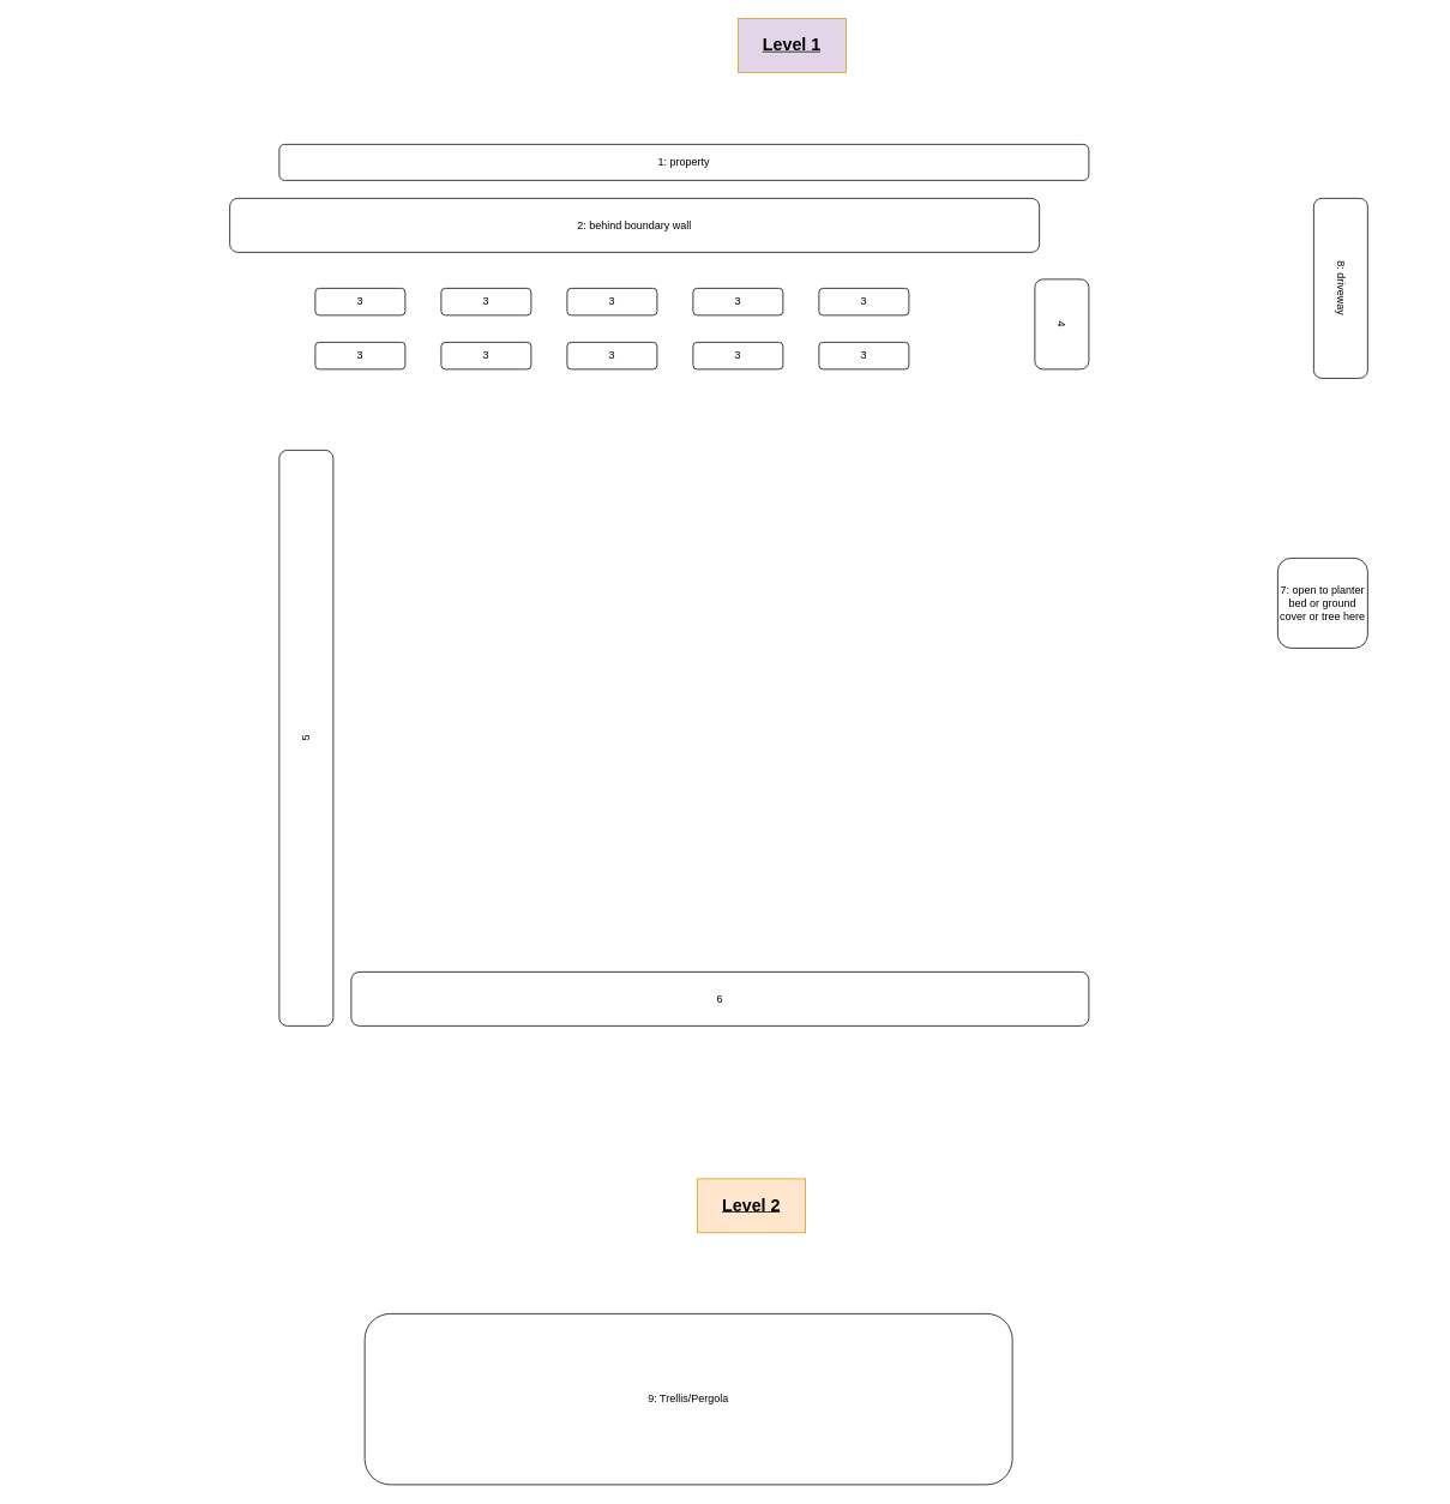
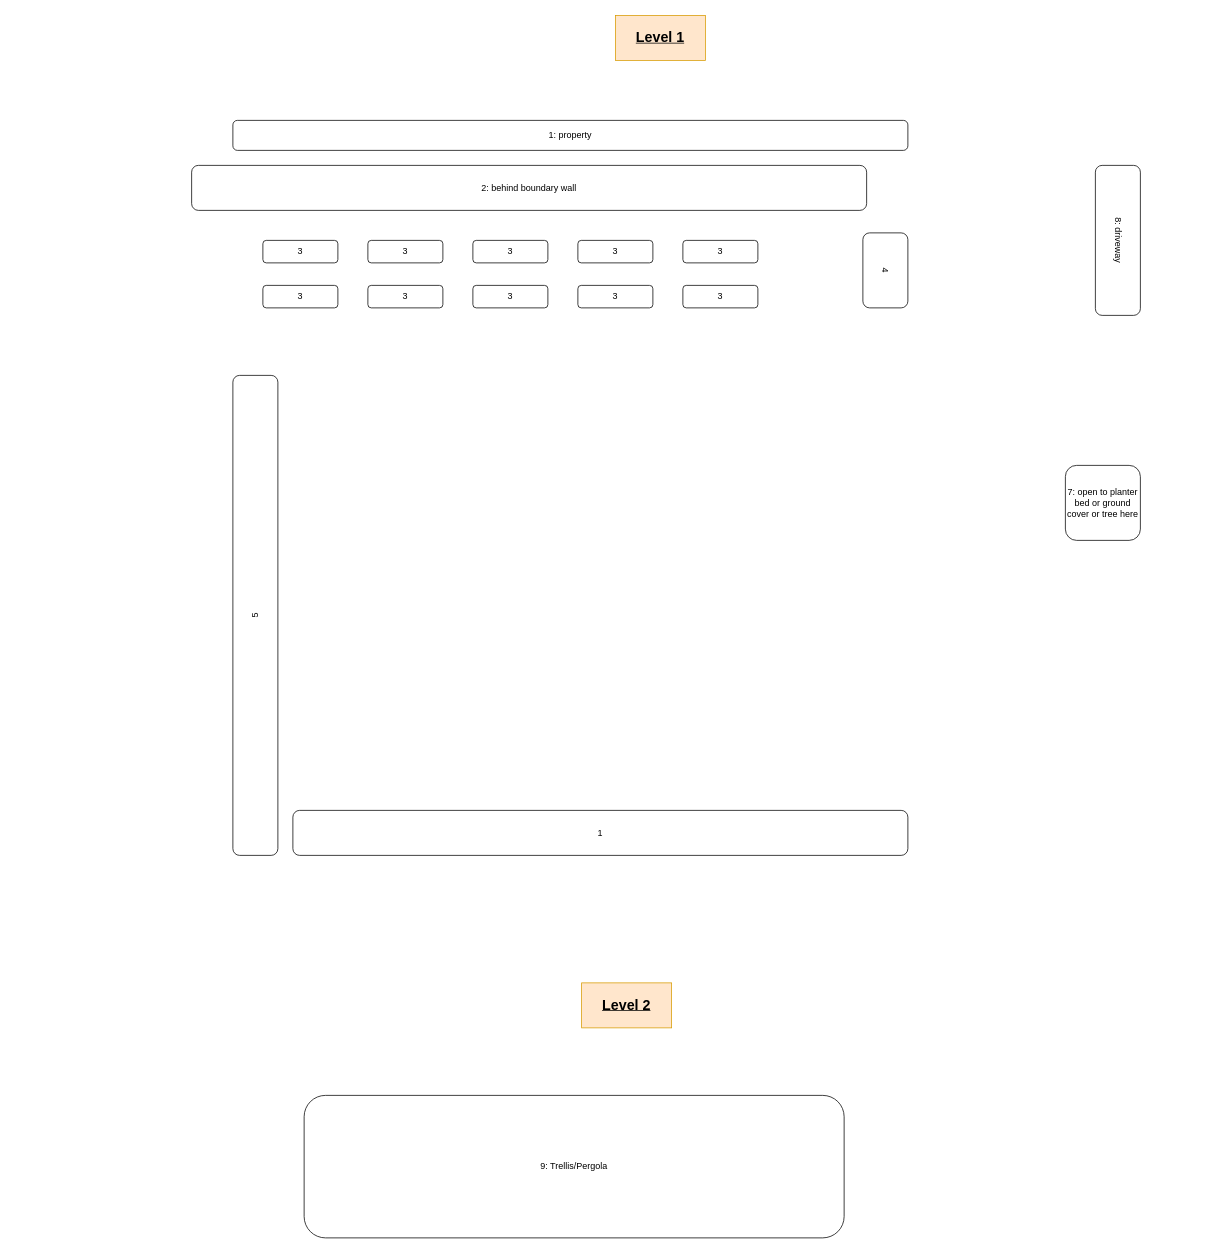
  <mxCell id="0" />
  <mxCell id="1" parent="0" />
  <mxCell id="2" value="3" style="rounded=1;whiteSpace=wrap;html=1;" parent="1" vertex="1"><mxGeometry x="350" y="320" width="100" height="30" as="geometry" /></mxCell>
  <mxCell id="3" value="3" style="rounded=1;whiteSpace=wrap;html=1;" parent="1" vertex="1"><mxGeometry x="350" y="380" width="100" height="30" as="geometry" /></mxCell>
  <mxCell id="4" value="3" style="rounded=1;whiteSpace=wrap;html=1;" parent="1" vertex="1"><mxGeometry x="490" y="320" width="100" height="30" as="geometry" /></mxCell>
  <mxCell id="5" value="3" style="rounded=1;whiteSpace=wrap;html=1;" parent="1" vertex="1"><mxGeometry x="490" y="380" width="100" height="30" as="geometry" /></mxCell>
  <mxCell id="6" value="3" style="rounded=1;whiteSpace=wrap;html=1;" parent="1" vertex="1"><mxGeometry x="630" y="320" width="100" height="30" as="geometry" /></mxCell>
  <mxCell id="7" value="3" style="rounded=1;whiteSpace=wrap;html=1;" parent="1" vertex="1"><mxGeometry x="630" y="380" width="100" height="30" as="geometry" /></mxCell>
  <mxCell id="8" value="3" style="rounded=1;whiteSpace=wrap;html=1;" parent="1" vertex="1"><mxGeometry x="770" y="320" width="100" height="30" as="geometry" /></mxCell>
  <mxCell id="9" value="3" style="rounded=1;whiteSpace=wrap;html=1;" parent="1" vertex="1"><mxGeometry x="770" y="380" width="100" height="30" as="geometry" /></mxCell>
  <mxCell id="10" value="3" style="rounded=1;whiteSpace=wrap;html=1;" parent="1" vertex="1"><mxGeometry x="910" y="320" width="100" height="30" as="geometry" /></mxCell>
  <mxCell id="11" value="3" style="rounded=1;whiteSpace=wrap;html=1;" parent="1" vertex="1"><mxGeometry x="910" y="380" width="100" height="30" as="geometry" /></mxCell>
  <mxCell id="12" value="2: behind boundary wall" style="rounded=1;whiteSpace=wrap;html=1;" vertex="1" parent="1"><mxGeometry x="255" y="220" width="900" height="60" as="geometry" /></mxCell>
  <mxCell id="13" value="8: driveway" style="rounded=1;whiteSpace=wrap;html=1;rotation=90;" vertex="1" parent="1"><mxGeometry x="1390" y="290" width="200" height="60" as="geometry" /></mxCell>
  <mxCell id="14" value="5" style="rounded=1;whiteSpace=wrap;html=1;rotation=-90;" vertex="1" parent="1"><mxGeometry x="20" y="790" width="640" height="60" as="geometry" /></mxCell>
- <mxCell id="15" value="6" style="rounded=1;whiteSpace=wrap;html=1;" vertex="1" parent="1"><mxGeometry x="390" y="1080" width="820" height="60" as="geometry" /></mxCell>
+ <mxCell id="15" value="1" style="rounded=1;whiteSpace=wrap;html=1;" vertex="1" parent="1"><mxGeometry x="390" y="1080" width="820" height="60" as="geometry" /></mxCell>
  <mxCell id="16" value="7: open to planter bed or ground cover or tree here" style="rounded=1;whiteSpace=wrap;html=1;" vertex="1" parent="1"><mxGeometry x="1420" y="620" width="100" height="100" as="geometry" /></mxCell>
- <mxCell id="17" value="&lt;font style=&quot;font-size: 19px;&quot;&gt;&lt;b&gt;&lt;u&gt;Level 1&lt;/u&gt;&lt;/b&gt;&lt;/font&gt;" style="rounded=0;whiteSpace=wrap;html=1;fillColor=#e1d5e7;strokeColor=#d79b00;" vertex="1" parent="1"><mxGeometry x="820" y="20" width="120" height="60" as="geometry" /></mxCell>
+ <mxCell id="17" value="&lt;font style=&quot;font-size: 19px;&quot;&gt;&lt;b&gt;&lt;u&gt;Level 1&lt;/u&gt;&lt;/b&gt;&lt;/font&gt;" style="rounded=0;whiteSpace=wrap;html=1;fillColor=#ffe6cc;strokeColor=#d79b00;" vertex="1" parent="1"><mxGeometry x="820" y="20" width="120" height="60" as="geometry" /></mxCell>
  <mxCell id="18" value="&lt;font style=&quot;font-size: 19px;&quot;&gt;&lt;b&gt;&lt;u&gt;Level 2&lt;/u&gt;&lt;/b&gt;&lt;/font&gt;" style="rounded=0;whiteSpace=wrap;html=1;fillColor=#ffe6cc;strokeColor=#d79b00;" vertex="1" parent="1"><mxGeometry x="775" y="1310" width="120" height="60" as="geometry" /></mxCell>
  <mxCell id="19" value="9: Trellis/Pergola" style="rounded=1;whiteSpace=wrap;html=1;" vertex="1" parent="1"><mxGeometry x="405" y="1460" width="720" height="190" as="geometry" /></mxCell>
  <mxCell id="20" value="&lt;div&gt;1: property&lt;/div&gt;" style="rounded=1;whiteSpace=wrap;html=1;" vertex="1" parent="1"><mxGeometry x="310" y="160" width="900" height="40" as="geometry" /></mxCell>
  <mxCell id="21" value="4" style="rounded=1;whiteSpace=wrap;html=1;rotation=90;" vertex="1" parent="1"><mxGeometry x="1130" y="330" width="100" height="60" as="geometry" /></mxCell>
